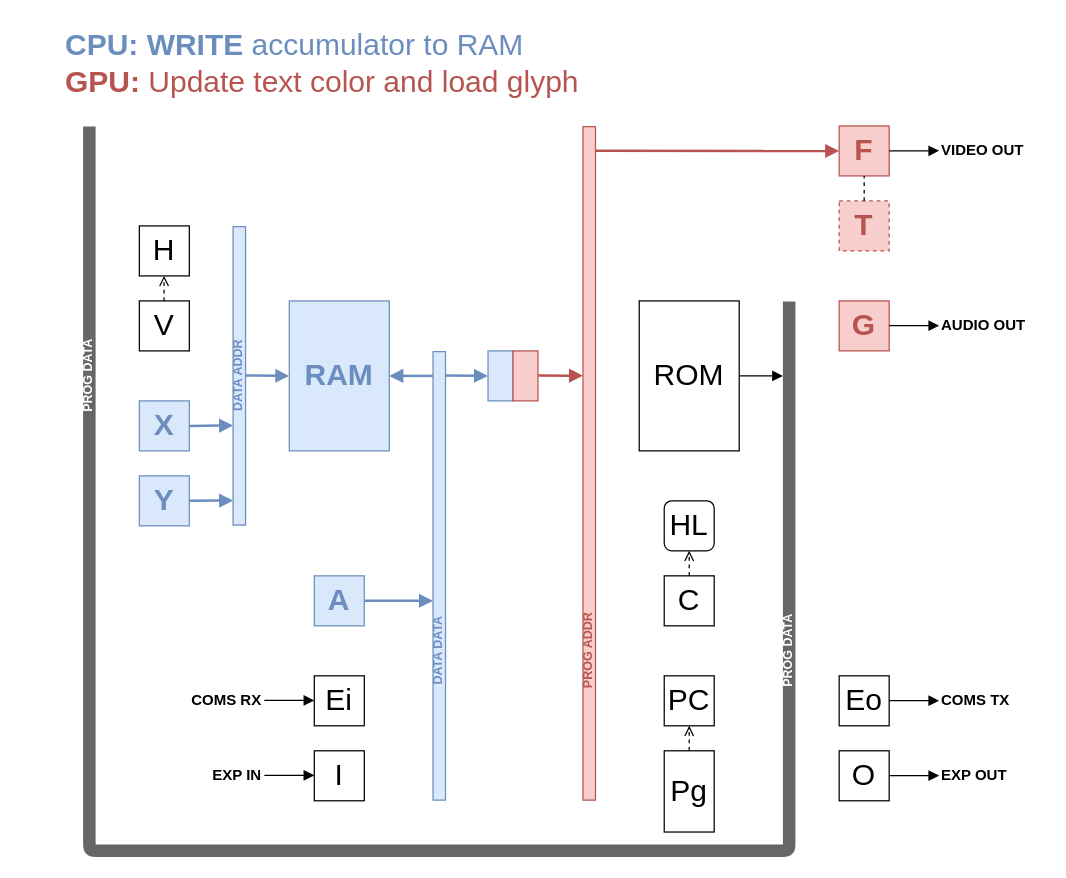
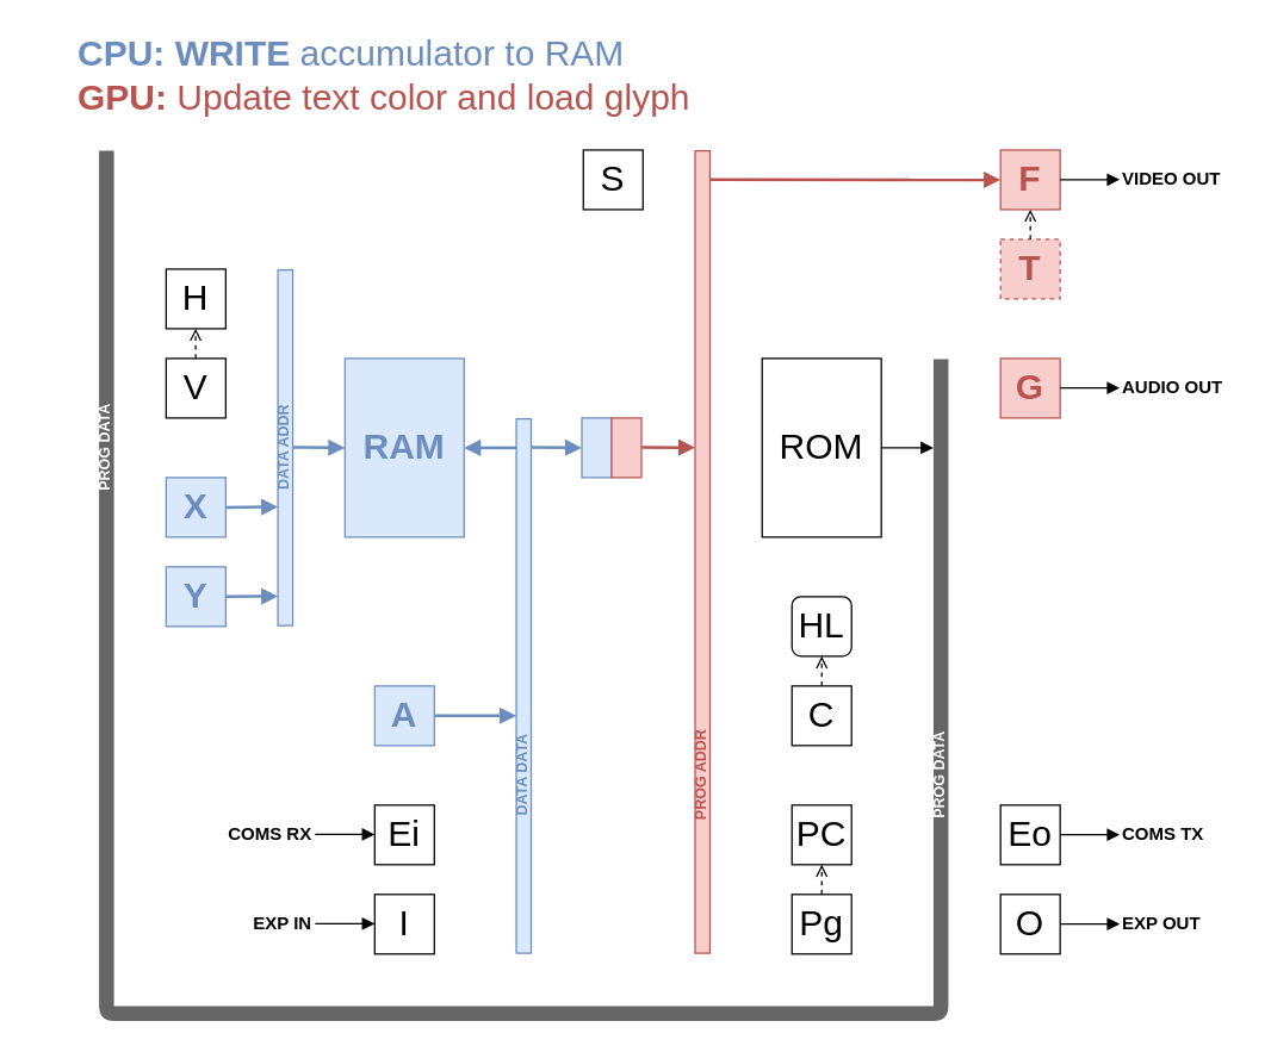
  <mxCell id="0" />
  <mxCell id="1" parent="0" />
  <mxCell id="2" value="&lt;font style=&quot;font-size: 24px&quot;&gt;H&lt;/font&gt;" style="whiteSpace=wrap;html=1;aspect=fixed;" parent="1" vertex="1"><mxGeometry x="111" y="180" width="40" height="40" as="geometry" /></mxCell>
  <mxCell id="3" value="&lt;font style=&quot;font-size: 24px&quot;&gt;V&lt;/font&gt;" style="whiteSpace=wrap;html=1;aspect=fixed;" parent="1" vertex="1"><mxGeometry x="111" y="240" width="40" height="40" as="geometry" /></mxCell>
  <mxCell id="4" value="&lt;font style=&quot;font-size: 24px&quot;&gt;C&lt;/font&gt;" style="whiteSpace=wrap;html=1;aspect=fixed;" parent="1" vertex="1"><mxGeometry x="531" y="460" width="40" height="40" as="geometry" /></mxCell>
  <mxCell id="5" value="&lt;font style=&quot;font-size: 24px&quot; color=&quot;#6c8ebf&quot;&gt;&lt;b&gt;X&lt;/b&gt;&lt;/font&gt;" style="whiteSpace=wrap;html=1;aspect=fixed;fillColor=#dae8fc;strokeColor=#6c8ebf;" parent="1" vertex="1"><mxGeometry x="111" y="320" width="40" height="40" as="geometry" /></mxCell>
  <mxCell id="6" value="&lt;font style=&quot;font-size: 24px&quot; color=&quot;#6c8ebf&quot;&gt;&lt;b&gt;Y&lt;/b&gt;&lt;/font&gt;" style="whiteSpace=wrap;html=1;aspect=fixed;fillColor=#dae8fc;strokeColor=#6c8ebf;" parent="1" vertex="1"><mxGeometry x="111" y="380" width="40" height="40" as="geometry" /></mxCell>
  <mxCell id="7" value="&lt;font style=&quot;font-size: 24px&quot;&gt;HL&lt;/font&gt;" style="whiteSpace=wrap;html=1;aspect=fixed;rounded=1;" parent="1" vertex="1"><mxGeometry x="531" y="400" width="40" height="40" as="geometry" /></mxCell>
  <mxCell id="8" value="" style="edgeStyle=orthogonalEdgeStyle;rounded=0;orthogonalLoop=1;jettySize=auto;html=1;endArrow=none;endFill=0;startArrow=block;startFill=1;exitX=1;exitY=0.5;exitDx=0;exitDy=0;fillColor=#dae8fc;strokeColor=#6c8ebf;strokeWidth=2;" parent="1" source="9" edge="1"><mxGeometry relative="1" as="geometry"><mxPoint x="316" y="300" as="sourcePoint" /><mxPoint x="346" y="300" as="targetPoint" /></mxGeometry></mxCell>
  <mxCell id="9" value="&lt;font style=&quot;font-size: 24px&quot; color=&quot;#6c8ebf&quot;&gt;&lt;b&gt;RAM&lt;/b&gt;&lt;/font&gt;" style="rounded=0;whiteSpace=wrap;html=1;fillColor=#dae8fc;strokeColor=#6c8ebf;" parent="1" vertex="1"><mxGeometry x="231" y="240" width="80" height="120" as="geometry" /></mxCell>
  <mxCell id="10" value="&lt;font style=&quot;font-size: 24px&quot;&gt;ROM&lt;/font&gt;" style="rounded=0;whiteSpace=wrap;html=1;" parent="1" vertex="1"><mxGeometry x="511" y="240" width="80" height="120" as="geometry" /></mxCell>
  <mxCell id="11" value="&lt;font style=&quot;font-size: 24px&quot;&gt;PC&lt;/font&gt;" style="whiteSpace=wrap;html=1;aspect=fixed;" parent="1" vertex="1"><mxGeometry x="531" y="540" width="40" height="40" as="geometry" /></mxCell>
- <mxCell id="12" value="&lt;font style=&quot;font-size: 24px&quot;&gt;Pg&lt;/font&gt;" style="whiteSpace=wrap;html=1;aspect=fixed;" parent="1" vertex="1"><mxGeometry x="531" y="600" width="40" height="65" as="geometry" /></mxCell>
+ <mxCell id="12" value="&lt;font style=&quot;font-size: 24px&quot;&gt;Pg&lt;/font&gt;" style="whiteSpace=wrap;html=1;aspect=fixed;" parent="1" vertex="1"><mxGeometry x="531" y="600" width="40" height="40" as="geometry" /></mxCell>
  <mxCell id="13" value="&lt;font size=&quot;1&quot; color=&quot;#6c8ebf&quot;&gt;&lt;span style=&quot;font-size: 24px&quot;&gt;&lt;b&gt;A&lt;/b&gt;&lt;/span&gt;&lt;/font&gt;" style="whiteSpace=wrap;html=1;aspect=fixed;fillColor=#dae8fc;strokeColor=#6c8ebf;" parent="1" vertex="1"><mxGeometry x="251" y="460" width="40" height="40" as="geometry" /></mxCell>
+ <mxCell id="14" value="&lt;font style=&quot;font-size: 24px&quot;&gt;S&lt;/font&gt;" style="whiteSpace=wrap;html=1;aspect=fixed;" parent="1" vertex="1"><mxGeometry x="391" y="100" width="40" height="40" as="geometry" /></mxCell>
  <mxCell id="15" value="&lt;font style=&quot;font-size: 24px&quot;&gt;Ei&lt;/font&gt;" style="whiteSpace=wrap;html=1;aspect=fixed;" parent="1" vertex="1"><mxGeometry x="251" y="540" width="40" height="40" as="geometry" /></mxCell>
  <mxCell id="16" value="&lt;font style=&quot;font-size: 24px&quot;&gt;I&lt;/font&gt;" style="whiteSpace=wrap;html=1;aspect=fixed;" parent="1" vertex="1"><mxGeometry x="251" y="600" width="40" height="40" as="geometry" /></mxCell>
  <mxCell id="17" value="&lt;font style=&quot;font-size: 24px&quot;&gt;Eo&lt;/font&gt;" style="whiteSpace=wrap;html=1;aspect=fixed;" parent="1" vertex="1"><mxGeometry x="671" y="540" width="40" height="40" as="geometry" /></mxCell>
  <mxCell id="18" value="&lt;font style=&quot;font-size: 24px&quot; color=&quot;#b85450&quot;&gt;&lt;b&gt;F&lt;/b&gt;&lt;/font&gt;" style="whiteSpace=wrap;html=1;aspect=fixed;fillColor=#f8cecc;strokeColor=#b85450;" parent="1" vertex="1"><mxGeometry x="671" y="100" width="40" height="40" as="geometry" /></mxCell>
  <mxCell id="19" value="&lt;font style=&quot;font-size: 24px&quot; color=&quot;#b85450&quot;&gt;&lt;b&gt;G&lt;/b&gt;&lt;/font&gt;" style="whiteSpace=wrap;html=1;aspect=fixed;fillColor=#f8cecc;strokeColor=#b85450;" parent="1" vertex="1"><mxGeometry x="671" y="240" width="40" height="40" as="geometry" /></mxCell>
  <mxCell id="20" value="&lt;font style=&quot;font-size: 24px&quot;&gt;O&lt;/font&gt;" style="whiteSpace=wrap;html=1;aspect=fixed;" parent="1" vertex="1"><mxGeometry x="671" y="600" width="40" height="40" as="geometry" /></mxCell>
  <mxCell id="21" value="" style="endArrow=block;html=1;entryX=0;entryY=0.5;entryDx=0;entryDy=0;endFill=1;fillColor=#dae8fc;strokeColor=#6c8ebf;strokeWidth=2;" parent="1" edge="1"><mxGeometry width="50" height="50" relative="1" as="geometry"><mxPoint x="151" y="340" as="sourcePoint" /><mxPoint x="186" y="339.71" as="targetPoint" /></mxGeometry></mxCell>
  <mxCell id="22" value="" style="endArrow=block;html=1;entryX=0;entryY=0.5;entryDx=0;entryDy=0;endFill=1;fillColor=#dae8fc;strokeColor=#6c8ebf;strokeWidth=2;" parent="1" edge="1"><mxGeometry width="50" height="50" relative="1" as="geometry"><mxPoint x="151" y="400" as="sourcePoint" /><mxPoint x="186" y="399.71" as="targetPoint" /></mxGeometry></mxCell>
  <mxCell id="23" value="" style="endArrow=block;html=1;endFill=1;fillColor=#dae8fc;strokeColor=#6c8ebf;strokeWidth=2;" parent="1" edge="1"><mxGeometry width="50" height="50" relative="1" as="geometry"><mxPoint x="196" y="299.71" as="sourcePoint" /><mxPoint x="231" y="300" as="targetPoint" /></mxGeometry></mxCell>
  <mxCell id="24" value="" style="endArrow=block;html=1;entryX=0;entryY=0.5;entryDx=0;entryDy=0;endFill=1;fillColor=#f8cecc;strokeColor=#b85450;exitX=1.012;exitY=0.492;exitDx=0;exitDy=0;exitPerimeter=0;strokeWidth=2;" parent="1" source="55" edge="1"><mxGeometry width="50" height="50" relative="1" as="geometry"><mxPoint x="431" y="300" as="sourcePoint" /><mxPoint x="466" y="299.83" as="targetPoint" /></mxGeometry></mxCell>
  <mxCell id="25" value="" style="endArrow=block;html=1;endFill=1;fillColor=#dae8fc;strokeColor=#6c8ebf;strokeWidth=2;" parent="1" edge="1"><mxGeometry width="50" height="50" relative="1" as="geometry"><mxPoint x="291" y="480" as="sourcePoint" /><mxPoint x="346" y="480" as="targetPoint" /></mxGeometry></mxCell>
  <mxCell id="26" value="" style="endArrow=block;html=1;endFill=1;" parent="1" edge="1"><mxGeometry width="50" height="50" relative="1" as="geometry"><mxPoint x="591" y="300" as="sourcePoint" /><mxPoint x="626" y="300" as="targetPoint" /></mxGeometry></mxCell>
  <mxCell id="27" value="" style="endArrow=block;html=1;endFill=1;fillColor=#f8cecc;strokeColor=#b85450;strokeWidth=2;" parent="1" edge="1"><mxGeometry width="50" height="50" relative="1" as="geometry"><mxPoint x="476" y="119.86" as="sourcePoint" /><mxPoint x="671" y="120" as="targetPoint" /></mxGeometry></mxCell>
  <mxCell id="28" value="&lt;font style=&quot;font-size: 24px&quot; color=&quot;#b85450&quot;&gt;&lt;b&gt;T&lt;/b&gt;&lt;/font&gt;" style="whiteSpace=wrap;html=1;aspect=fixed;fillColor=#f8cecc;strokeColor=#b85450;dashed=1;" parent="1" vertex="1"><mxGeometry x="671" y="160" width="40" height="40" as="geometry" /></mxCell>
- <mxCell id="29" value="" style="endArrow=none;dashed=1;html=1;strokeWidth=1;entryX=0.5;entryY=1;entryDx=0;entryDy=0;exitX=0.5;exitY=0;exitDx=0;exitDy=0;endFill=0;" parent="1" source="28" target="18" edge="1"><mxGeometry width="50" height="50" relative="1" as="geometry"><mxPoint x="711" y="190" as="sourcePoint" /><mxPoint x="761" y="140" as="targetPoint" /></mxGeometry></mxCell>
+ <mxCell id="29" value="" style="endArrow=open;dashed=1;html=1;strokeWidth=1;entryX=0.5;entryY=1;entryDx=0;entryDy=0;exitX=0.5;exitY=0;exitDx=0;exitDy=0;endFill=0;" parent="1" source="28" target="18" edge="1"><mxGeometry width="50" height="50" relative="1" as="geometry"><mxPoint x="711" y="190" as="sourcePoint" /><mxPoint x="761" y="140" as="targetPoint" /></mxGeometry></mxCell>
  <mxCell id="30" value="" style="endArrow=open;dashed=1;html=1;strokeWidth=1;endFill=0;entryX=0.5;entryY=1;entryDx=0;entryDy=0;" parent="1" target="7" edge="1"><mxGeometry width="50" height="50" relative="1" as="geometry"><mxPoint x="551" y="460" as="sourcePoint" /><mxPoint x="551" y="450" as="targetPoint" /></mxGeometry></mxCell>
  <mxCell id="31" value="" style="endArrow=open;dashed=1;html=1;strokeWidth=1;endFill=0;exitX=0.5;exitY=0;exitDx=0;exitDy=0;" parent="1" source="12" edge="1"><mxGeometry width="50" height="50" relative="1" as="geometry"><mxPoint x="581" y="540" as="sourcePoint" /><mxPoint x="551" y="580" as="targetPoint" /></mxGeometry></mxCell>
  <mxCell id="32" value="" style="endArrow=open;dashed=1;html=1;strokeWidth=1;endFill=0;exitX=0.5;exitY=0;exitDx=0;exitDy=0;" parent="1" edge="1"><mxGeometry width="50" height="50" relative="1" as="geometry"><mxPoint x="130.8" y="240" as="sourcePoint" /><mxPoint x="130.8" y="220" as="targetPoint" /></mxGeometry></mxCell>
  <mxCell id="33" value="" style="endArrow=block;html=1;entryX=0;entryY=0.5;entryDx=0;entryDy=0;endFill=1;" parent="1" edge="1"><mxGeometry width="50" height="50" relative="1" as="geometry"><mxPoint x="711" y="559.86" as="sourcePoint" /><mxPoint x="751" y="559.86" as="targetPoint" /></mxGeometry></mxCell>
  <mxCell id="34" value="" style="endArrow=block;html=1;entryX=0;entryY=0.5;entryDx=0;entryDy=0;endFill=1;" parent="1" edge="1"><mxGeometry width="50" height="50" relative="1" as="geometry"><mxPoint x="711" y="619.86" as="sourcePoint" /><mxPoint x="751" y="619.86" as="targetPoint" /></mxGeometry></mxCell>
  <mxCell id="35" value="" style="endArrow=block;html=1;entryX=0;entryY=0.5;entryDx=0;entryDy=0;endFill=1;" parent="1" edge="1"><mxGeometry width="50" height="50" relative="1" as="geometry"><mxPoint x="711" y="259.86" as="sourcePoint" /><mxPoint x="751" y="259.86" as="targetPoint" /></mxGeometry></mxCell>
  <mxCell id="36" value="" style="endArrow=block;html=1;entryX=0;entryY=0.5;entryDx=0;entryDy=0;endFill=1;" parent="1" edge="1"><mxGeometry width="50" height="50" relative="1" as="geometry"><mxPoint x="711" y="119.86" as="sourcePoint" /><mxPoint x="751" y="119.86" as="targetPoint" /></mxGeometry></mxCell>
  <mxCell id="37" value="" style="endArrow=block;html=1;entryX=0;entryY=0.5;entryDx=0;entryDy=0;endFill=1;" parent="1" edge="1"><mxGeometry width="50" height="50" relative="1" as="geometry"><mxPoint x="211" y="559.66" as="sourcePoint" /><mxPoint x="251" y="559.66" as="targetPoint" /></mxGeometry></mxCell>
  <mxCell id="38" value="" style="endArrow=block;html=1;entryX=0;entryY=0.5;entryDx=0;entryDy=0;endFill=1;" parent="1" edge="1"><mxGeometry width="50" height="50" relative="1" as="geometry"><mxPoint x="211" y="619.66" as="sourcePoint" /><mxPoint x="251" y="619.66" as="targetPoint" /></mxGeometry></mxCell>
  <mxCell id="39" value="&lt;b&gt;COMS TX&lt;/b&gt;" style="text;html=1;strokeColor=none;fillColor=none;align=left;verticalAlign=middle;whiteSpace=wrap;rounded=0;" parent="1" vertex="1"><mxGeometry x="751" y="550" width="80" height="20" as="geometry" /></mxCell>
  <mxCell id="40" value="&lt;b&gt;EXP OUT&lt;/b&gt;" style="text;html=1;strokeColor=none;fillColor=none;align=left;verticalAlign=middle;whiteSpace=wrap;rounded=0;" parent="1" vertex="1"><mxGeometry x="751" y="610" width="80" height="20" as="geometry" /></mxCell>
  <mxCell id="41" value="&lt;font size=&quot;1&quot;&gt;&lt;b style=&quot;font-size: 12px&quot;&gt;VIDEO OUT&lt;/b&gt;&lt;/font&gt;" style="text;html=1;strokeColor=none;fillColor=none;align=left;verticalAlign=middle;whiteSpace=wrap;rounded=0;" parent="1" vertex="1"><mxGeometry x="751" y="110" width="80" height="20" as="geometry" /></mxCell>
  <mxCell id="42" value="&lt;font size=&quot;1&quot;&gt;&lt;b style=&quot;font-size: 12px&quot;&gt;AUDIO OUT&lt;/b&gt;&lt;/font&gt;" style="text;html=1;strokeColor=none;fillColor=none;align=left;verticalAlign=middle;whiteSpace=wrap;rounded=0;" parent="1" vertex="1"><mxGeometry x="751" y="250" width="80" height="20" as="geometry" /></mxCell>
  <mxCell id="43" value="&lt;b&gt;COMS RX&lt;/b&gt;" style="text;html=1;strokeColor=none;fillColor=none;align=right;verticalAlign=middle;whiteSpace=wrap;rounded=0;" parent="1" vertex="1"><mxGeometry x="131" y="550" width="80" height="20" as="geometry" /></mxCell>
  <mxCell id="44" value="&lt;b&gt;EXP IN&lt;/b&gt;" style="text;html=1;strokeColor=none;fillColor=none;align=right;verticalAlign=middle;whiteSpace=wrap;rounded=0;" parent="1" vertex="1"><mxGeometry x="131" y="610" width="80" height="20" as="geometry" /></mxCell>
  <mxCell id="45" value="" style="shape=flexArrow;endArrow=none;html=1;strokeWidth=1;endFill=0;fillColor=#666666;strokeColor=none;" parent="1" edge="1"><mxGeometry width="50" height="50" relative="1" as="geometry"><mxPoint x="71" y="100" as="sourcePoint" /><mxPoint x="631" y="240" as="targetPoint" /><Array as="points"><mxPoint x="71" y="680" /><mxPoint x="631" y="680" /></Array></mxGeometry></mxCell>
  <mxCell id="46" value="" style="shape=flexArrow;endArrow=none;html=1;fontSize=10;strokeWidth=1;endFill=0;fillColor=#dae8fc;strokeColor=#6c8ebf;" parent="1" edge="1"><mxGeometry width="50" height="50" relative="1" as="geometry"><mxPoint x="191" y="420" as="sourcePoint" /><mxPoint x="191" y="180" as="targetPoint" /></mxGeometry></mxCell>
  <mxCell id="47" value="&lt;b style=&quot;font-size: 10px&quot;&gt;DATA ADDR&lt;/b&gt;" style="text;html=1;strokeColor=none;fillColor=none;align=center;verticalAlign=middle;whiteSpace=wrap;rounded=0;rotation=-90;fontSize=10;fontColor=#6C8EBF;" parent="1" vertex="1"><mxGeometry x="140" y="290" width="100" height="20" as="geometry" /></mxCell>
  <mxCell id="48" value="" style="shape=flexArrow;endArrow=none;html=1;fontSize=10;strokeWidth=1;endFill=0;fillColor=#dae8fc;strokeColor=#6c8ebf;" parent="1" edge="1"><mxGeometry width="50" height="50" relative="1" as="geometry"><mxPoint x="351" y="640" as="sourcePoint" /><mxPoint x="351" y="280" as="targetPoint" /></mxGeometry></mxCell>
  <mxCell id="49" value="&lt;b style=&quot;font-size: 10px;&quot;&gt;PROG DATA&lt;/b&gt;" style="text;html=1;strokeColor=none;fillColor=none;align=center;verticalAlign=middle;whiteSpace=wrap;rounded=0;rotation=-90;fontSize=10;fontColor=#FFFFFF;" parent="1" vertex="1"><mxGeometry x="580" y="510" width="100" height="20" as="geometry" /></mxCell>
  <mxCell id="50" value="" style="shape=flexArrow;endArrow=none;html=1;fontSize=10;strokeWidth=1;endFill=0;strokeColor=#b85450;fillColor=#f8cecc;" parent="1" edge="1"><mxGeometry width="50" height="50" relative="1" as="geometry"><mxPoint x="471" y="640" as="sourcePoint" /><mxPoint x="471" y="100" as="targetPoint" /></mxGeometry></mxCell>
  <mxCell id="51" value="&lt;b&gt;&lt;font style=&quot;font-size: 10px&quot;&gt;PROG ADDR&lt;/font&gt;&lt;/b&gt;" style="text;html=1;align=center;verticalAlign=middle;whiteSpace=wrap;rounded=0;rotation=-90;fontColor=#B85450;" parent="1" vertex="1"><mxGeometry x="420" y="510" width="100" height="20" as="geometry" /></mxCell>
  <mxCell id="52" value="&lt;b&gt;&lt;font style=&quot;font-size: 10px&quot;&gt;DATA DATA&lt;/font&gt;&lt;/b&gt;" style="text;html=1;strokeColor=none;fillColor=none;align=center;verticalAlign=middle;whiteSpace=wrap;rounded=0;rotation=-90;fontColor=#6C8EBF;" parent="1" vertex="1"><mxGeometry x="300" y="510" width="100" height="20" as="geometry" /></mxCell>
  <mxCell id="53" value="&lt;b style=&quot;font-size: 10px;&quot;&gt;PROG DATA&lt;/b&gt;" style="text;html=1;strokeColor=none;fillColor=none;align=center;verticalAlign=middle;whiteSpace=wrap;rounded=0;rotation=-90;fontSize=10;fontColor=#FFFFFF;" parent="1" vertex="1"><mxGeometry x="20" y="290" width="100" height="20" as="geometry" /></mxCell>
  <mxCell id="54" value="" style="rounded=0;whiteSpace=wrap;html=1;fillColor=#dae8fc;strokeColor=#6c8ebf;" parent="1" vertex="1"><mxGeometry x="390" y="280" width="20" height="40" as="geometry" /></mxCell>
  <mxCell id="55" value="" style="rounded=0;whiteSpace=wrap;html=1;fillColor=#f8cecc;strokeColor=#b85450;" parent="1" vertex="1"><mxGeometry x="410" y="280" width="20" height="40" as="geometry" /></mxCell>
  <mxCell id="56" value="&lt;font style=&quot;font-size: 24px&quot;&gt;&lt;font color=&quot;#6c8ebf&quot;&gt;&lt;b&gt;CPU: WRITE&lt;/b&gt; accumulator to RAM&lt;br&gt;&lt;/font&gt;&lt;font color=&quot;#b85450&quot;&gt;&lt;b&gt;GPU: &lt;/b&gt;Update text color and load glyph&lt;/font&gt;&lt;br&gt;&lt;/font&gt;" style="text;html=1;strokeColor=none;fillColor=none;align=left;verticalAlign=middle;whiteSpace=wrap;rounded=0;" parent="1" vertex="1"><mxGeometry x="50" y="20" width="450" height="60" as="geometry" /></mxCell>
  <mxCell id="57" value="" style="endArrow=block;html=1;endFill=1;fillColor=#dae8fc;strokeColor=#6c8ebf;strokeWidth=2;" edge="1" parent="1"><mxGeometry width="50" height="50" relative="1" as="geometry"><mxPoint x="356" y="299.76" as="sourcePoint" /><mxPoint x="390" y="300" as="targetPoint" /></mxGeometry></mxCell>
